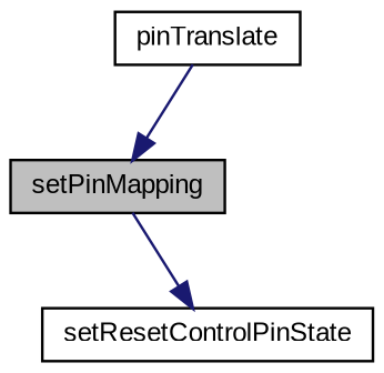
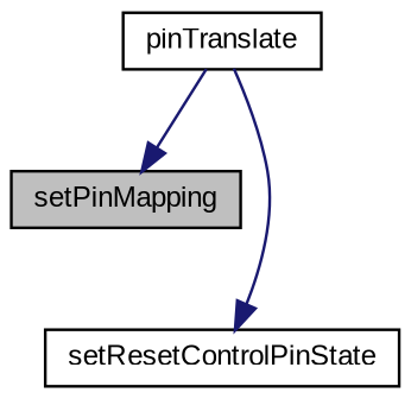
  digraph {
    fontname="Liberation Sans"
    rankdir=TB
    node [color=black fillcolor=white fontname="Liberation Sans" fontsize=10 shape=record style=filled]
    edge [color=midnightblue fontname="Liberation Sans" fontsize=10 labelfontname=Helvetica labelfontsize=10 style=solid]
    n1 [fillcolor=grey75 fontcolor=black height=0.2 label=setPinMapping width=0.4]
    n2 [height=0.2 label=setResetControlPinState width=0.4]
    n3 [height=0.2 label=pinTranslate width=0.4]
-   n1 -> n2
+   n3 -> n2
    n3 -> n1
  }
